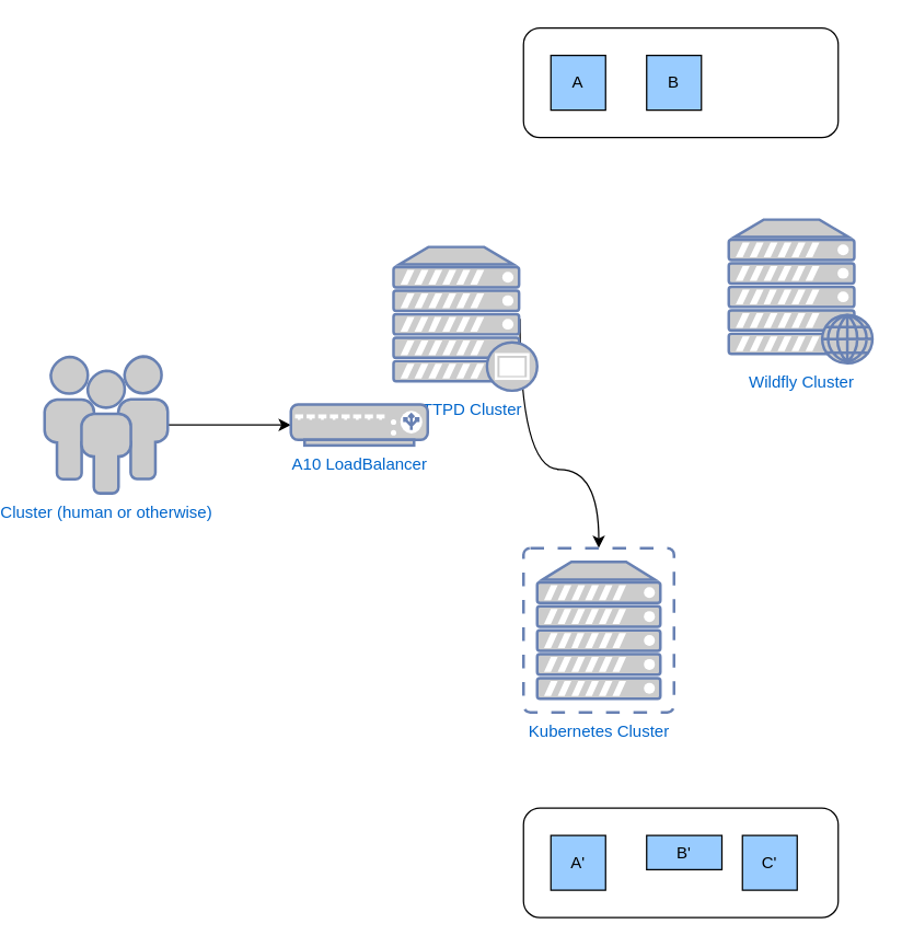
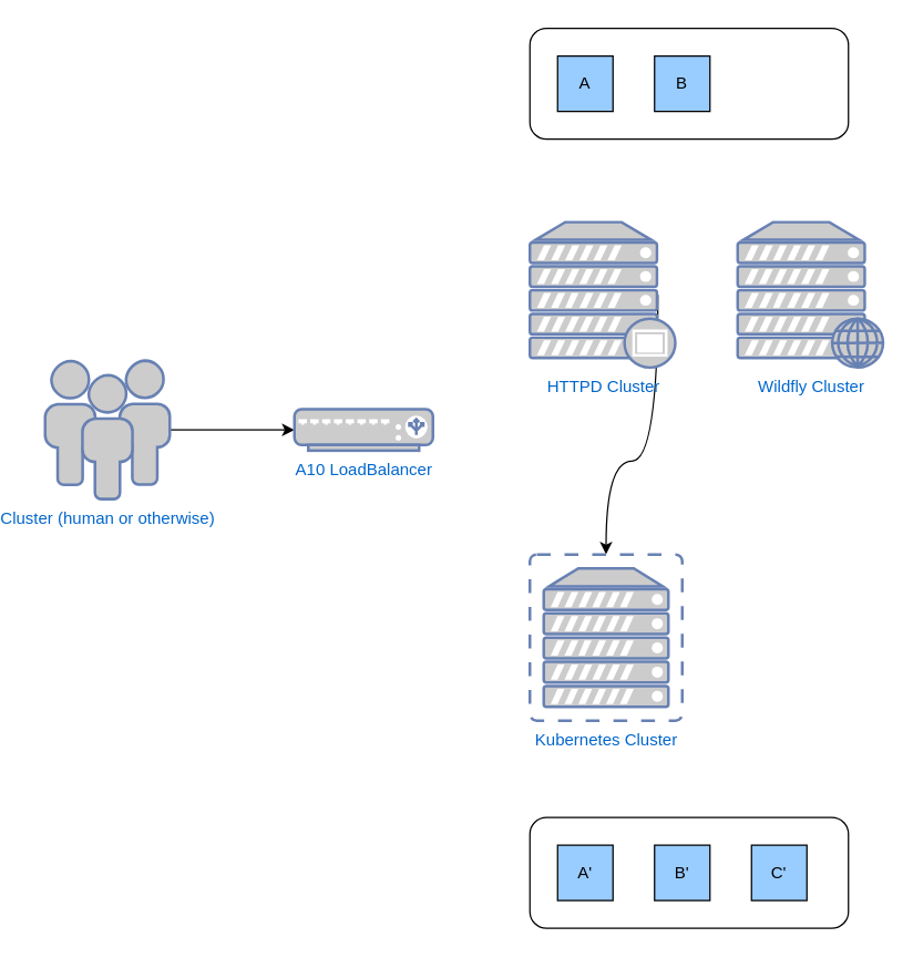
  <mxCell id="0" />
  <mxCell id="1" parent="0" />
  <mxCell id="2" style="edgeStyle=orthogonalEdgeStyle;curved=1;rounded=0;orthogonalLoop=1;jettySize=auto;html=1;exitX=1;exitY=0.5;exitDx=0;exitDy=0;exitPerimeter=0;entryX=0;entryY=0.5;entryDx=0;entryDy=0;entryPerimeter=0;" parent="1" source="3" target="7" edge="1"><mxGeometry relative="1" as="geometry" /></mxCell>
  <mxCell id="3" value="Cluster (human or otherwise)" style="fontColor=#0066CC;verticalAlign=top;verticalLabelPosition=bottom;labelPosition=center;align=center;html=1;outlineConnect=0;fillColor=#CCCCCC;strokeColor=#6881B3;gradientColor=none;gradientDirection=north;strokeWidth=2;shape=mxgraph.networks.users;" parent="1" vertex="1"><mxGeometry x="20" y="260" width="90" height="100" as="geometry" /></mxCell>
  <mxCell id="4" value="&lt;div&gt;Wildfly Cluster&lt;/div&gt;" style="fontColor=#0066CC;verticalAlign=top;verticalLabelPosition=bottom;labelPosition=center;align=center;html=1;outlineConnect=0;fillColor=#CCCCCC;strokeColor=#6881B3;gradientColor=none;gradientDirection=north;strokeWidth=2;shape=mxgraph.networks.web_server;" parent="1" vertex="1"><mxGeometry x="520" y="160" width="105" height="105" as="geometry" /></mxCell>
  <mxCell id="5" style="edgeStyle=orthogonalEdgeStyle;rounded=0;orthogonalLoop=1;jettySize=auto;html=1;exitX=0.88;exitY=0.5;exitDx=0;exitDy=0;exitPerimeter=0;curved=1;" parent="1" source="6" target="8" edge="1"><mxGeometry relative="1" as="geometry" /></mxCell>
- <mxCell id="6" value="&lt;div&gt;HTTPD Cluster&lt;/div&gt;" style="fontColor=#0066CC;verticalAlign=top;verticalLabelPosition=bottom;labelPosition=center;align=center;html=1;outlineConnect=0;fillColor=#CCCCCC;strokeColor=#6881B3;gradientColor=none;gradientDirection=north;strokeWidth=2;shape=mxgraph.networks.proxy_server;" parent="1" vertex="1"><mxGeometry x="275" y="180" width="105" height="105" as="geometry" /></mxCell>
+ <mxCell id="6" value="&lt;div&gt;HTTPD Cluster&lt;/div&gt;" style="fontColor=#0066CC;verticalAlign=top;verticalLabelPosition=bottom;labelPosition=center;align=center;html=1;outlineConnect=0;fillColor=#CCCCCC;strokeColor=#6881B3;gradientColor=none;gradientDirection=north;strokeWidth=2;shape=mxgraph.networks.proxy_server;" parent="1" vertex="1"><mxGeometry x="370" y="160" width="105" height="105" as="geometry" /></mxCell>
  <mxCell id="7" value="A10 LoadBalancer" style="fontColor=#0066CC;verticalAlign=top;verticalLabelPosition=bottom;labelPosition=center;align=center;html=1;outlineConnect=0;fillColor=#CCCCCC;strokeColor=#6881B3;gradientColor=none;gradientDirection=north;strokeWidth=2;shape=mxgraph.networks.load_balancer;" parent="1" vertex="1"><mxGeometry x="200" y="295" width="100" height="30" as="geometry" /></mxCell>
  <mxCell id="8" value="&lt;div&gt;Kubernetes Cluster&lt;br&gt;&lt;/div&gt;" style="fontColor=#0066CC;verticalAlign=top;verticalLabelPosition=bottom;labelPosition=center;align=center;html=1;outlineConnect=0;fillColor=#CCCCCC;strokeColor=#6881B3;gradientColor=none;gradientDirection=north;strokeWidth=2;shape=mxgraph.networks.virtual_server;" parent="1" vertex="1"><mxGeometry x="370" y="400" width="110" height="120" as="geometry" /></mxCell>
  <mxCell id="9" value="Traffic" style="" parent="0" />
  <mxCell id="10" value="" style="rounded=1;whiteSpace=wrap;html=1;" parent="9" vertex="1"><mxGeometry x="370" y="590" width="230" height="80" as="geometry" /></mxCell>
  <mxCell id="11" value="" style="rounded=1;whiteSpace=wrap;html=1;" parent="9" vertex="1"><mxGeometry x="370" y="20" width="230" height="80" as="geometry" /></mxCell>
  <mxCell id="12" value="A" style="whiteSpace=wrap;html=1;aspect=fixed;fillColor=#99CCFF;" parent="9" vertex="1"><mxGeometry x="390" y="40" width="40" height="40" as="geometry" /></mxCell>
  <mxCell id="13" value="B" style="whiteSpace=wrap;html=1;aspect=fixed;fillColor=#99CCFF;" parent="9" vertex="1"><mxGeometry x="460" y="40" width="40" height="40" as="geometry" /></mxCell>
  <mxCell id="14" value="A'" style="whiteSpace=wrap;html=1;aspect=fixed;fillColor=#99CCFF;" parent="9" vertex="1"><mxGeometry x="390" y="610" width="40" height="40" as="geometry" /></mxCell>
  <mxCell id="15" value="C'" style="whiteSpace=wrap;html=1;aspect=fixed;fillColor=#99CCFF;" parent="9" vertex="1"><mxGeometry x="530" y="610" width="40" height="40" as="geometry" /></mxCell>
- <mxCell id="16" value="B'" style="whiteSpace=wrap;html=1;aspect=fixed;fillColor=#99CCFF;" parent="9" vertex="1"><mxGeometry x="460" y="610" width="55" height="25" as="geometry" /></mxCell>
+ <mxCell id="16" value="B'" style="whiteSpace=wrap;html=1;aspect=fixed;fillColor=#99CCFF;" parent="9" vertex="1"><mxGeometry x="460" y="610" width="40" height="40" as="geometry" /></mxCell>
